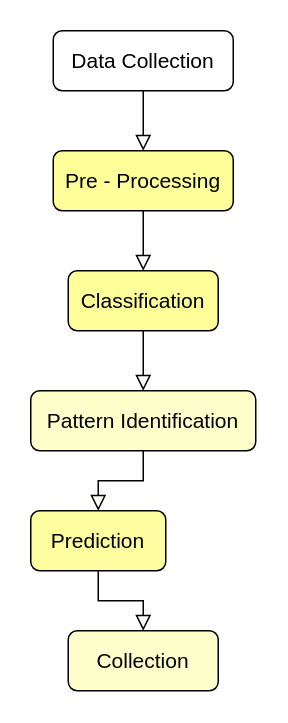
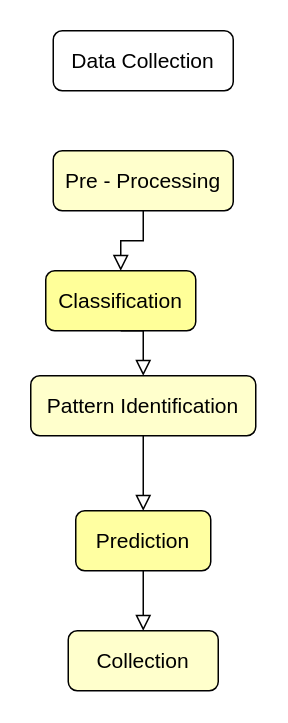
  <mxCell id="0" />
  <mxCell id="1" parent="0" />
- <mxCell id="2" value="&lt;font style=&quot;font-size: 14px;&quot;&gt;Pattern Identification&lt;/font&gt;" style="rounded=1;whiteSpace=wrap;html=1;fontSize=12;glass=0;strokeWidth=1;shadow=0;fillColor=#FFFFCC;" vertex="1" parent="1"><mxGeometry x="20" width="150" height="40" as="geometry" y="260" /></mxCell>
+ <mxCell id="2" value="&lt;font style=&quot;font-size: 14px;&quot;&gt;Pattern Identification&lt;/font&gt;" style="rounded=1;whiteSpace=wrap;html=1;fontSize=12;glass=0;strokeWidth=1;shadow=0;fillColor=#FFFFCC;" vertex="1" parent="1"><mxGeometry x="20" y="250" width="150" height="40" as="geometry" /></mxCell>
  <mxCell id="3" value="&lt;font style=&quot;font-size: 14px;&quot;&gt;Data Collection&lt;/font&gt;" style="rounded=1;whiteSpace=wrap;html=1;fontSize=12;glass=0;strokeWidth=1;shadow=0;fillColor=#ffffff;" parent="1" vertex="1"><mxGeometry x="35" y="20" width="120" height="40" as="geometry" /></mxCell>
- <mxCell id="4" value="&lt;font style=&quot;font-size: 14px;&quot;&gt;Classification&lt;/font&gt;" style="rounded=1;whiteSpace=wrap;html=1;fontSize=12;glass=0;strokeWidth=1;shadow=0;fillColor=#FFFF99;" vertex="1" parent="1"><mxGeometry x="45" y="180" width="100" height="40" as="geometry" /></mxCell>
- <mxCell id="5" value="&lt;font style=&quot;font-size: 14px;&quot;&gt;Prediction&lt;/font&gt;" style="rounded=1;whiteSpace=wrap;html=1;fontSize=12;glass=0;strokeWidth=1;shadow=0;fillColor=#FFFFA1;" vertex="1" parent="1"><mxGeometry x="20" y="340" width="90" height="40" as="geometry" /></mxCell>
+ <mxCell id="4" value="&lt;font style=&quot;font-size: 14px;&quot;&gt;Classification&lt;/font&gt;" style="rounded=1;whiteSpace=wrap;html=1;fontSize=12;glass=0;strokeWidth=1;shadow=0;fillColor=#FFFF99;" vertex="1" parent="1"><mxGeometry x="30" y="180" width="100" height="40" as="geometry" /></mxCell>
+ <mxCell id="5" value="&lt;font style=&quot;font-size: 14px;&quot;&gt;Prediction&lt;/font&gt;" style="rounded=1;whiteSpace=wrap;html=1;fontSize=12;glass=0;strokeWidth=1;shadow=0;fillColor=#FFFFA1;" vertex="1" parent="1"><mxGeometry x="50" y="340" width="90" height="40" as="geometry" /></mxCell>
  <mxCell id="6" value="&lt;font style=&quot;font-size: 14px;&quot;&gt;Collection&lt;/font&gt;" style="rounded=1;whiteSpace=wrap;html=1;fontSize=12;glass=0;strokeWidth=1;shadow=0;fillColor=#FFFFCC;" vertex="1" parent="1"><mxGeometry x="45" y="420" width="100" height="40" as="geometry" /></mxCell>
  <mxCell id="7" value="" style="rounded=0;html=1;jettySize=auto;orthogonalLoop=1;fontSize=11;endArrow=block;endFill=0;endSize=8;strokeWidth=1;shadow=0;labelBackgroundColor=none;edgeStyle=orthogonalEdgeStyle;entryX=0.5;entryY=0;entryDx=0;entryDy=0;exitX=0.5;exitY=1;exitDx=0;exitDy=0;" edge="1" parent="1" source="12" target="4"><mxGeometry relative="1" as="geometry"><mxPoint x="95" y="170" as="sourcePoint" /><mxPoint x="105" y="140" as="targetPoint" /></mxGeometry></mxCell>
  <mxCell id="8" value="" style="rounded=0;html=1;jettySize=auto;orthogonalLoop=1;fontSize=11;endArrow=block;endFill=0;endSize=8;strokeWidth=1;shadow=0;labelBackgroundColor=none;edgeStyle=orthogonalEdgeStyle;entryX=0.5;entryY=0;entryDx=0;entryDy=0;exitX=0.5;exitY=1;exitDx=0;exitDy=0;" edge="1" parent="1" source="4" target="2"><mxGeometry relative="1" as="geometry"><mxPoint x="95" as="sourcePoint" y="260" /><mxPoint x="105" y="230" as="targetPoint" /></mxGeometry></mxCell>
  <mxCell id="9" value="" style="rounded=0;html=1;jettySize=auto;orthogonalLoop=1;fontSize=11;endArrow=block;endFill=0;endSize=8;strokeWidth=1;shadow=0;labelBackgroundColor=none;edgeStyle=orthogonalEdgeStyle;entryX=0.5;entryY=0;entryDx=0;entryDy=0;exitX=0.5;exitY=1;exitDx=0;exitDy=0;" edge="1" parent="1" source="2" target="5"><mxGeometry relative="1" as="geometry"><mxPoint x="105" y="270" as="sourcePoint" /><mxPoint x="105" y="320" as="targetPoint" /></mxGeometry></mxCell>
  <mxCell id="10" value="" style="rounded=0;html=1;jettySize=auto;orthogonalLoop=1;fontSize=11;endArrow=block;endFill=0;endSize=8;strokeWidth=1;shadow=0;labelBackgroundColor=none;edgeStyle=orthogonalEdgeStyle;entryX=0.5;entryY=0;entryDx=0;entryDy=0;exitX=0.5;exitY=1;exitDx=0;exitDy=0;" edge="1" parent="1" source="5" target="6"><mxGeometry relative="1" as="geometry"><mxPoint x="95" y="450" as="sourcePoint" /><mxPoint x="105" y="410" as="targetPoint" /></mxGeometry></mxCell>
  <mxCell id="11" value="" style="rounded=0;html=1;jettySize=auto;orthogonalLoop=1;fontSize=11;endArrow=block;endFill=0;endSize=8;strokeWidth=1;shadow=0;labelBackgroundColor=none;edgeStyle=orthogonalEdgeStyle;exitX=0.5;exitY=1;exitDx=0;exitDy=0;startArrow=none;" edge="1" parent="1" source="12"><mxGeometry relative="1" as="geometry"><mxPoint x="105" y="170" as="sourcePoint" /><mxPoint x="95" y="120" as="targetPoint" /></mxGeometry></mxCell>
- <mxCell id="12" value="&lt;font style=&quot;font-size: 14px;&quot;&gt;Pre - Processing&lt;/font&gt;" style="rounded=1;whiteSpace=wrap;html=1;fontSize=12;glass=0;strokeWidth=1;shadow=0;fillColor=#ffff99;" vertex="1" parent="1"><mxGeometry x="35" y="100" width="120" height="40" as="geometry" /></mxCell>
- <mxCell id="13" value="" style="rounded=0;html=1;jettySize=auto;orthogonalLoop=1;fontSize=11;endArrow=block;endFill=0;endSize=8;strokeWidth=1;shadow=0;labelBackgroundColor=none;edgeStyle=orthogonalEdgeStyle;entryX=0.5;entryY=0;entryDx=0;entryDy=0;exitX=0.5;exitY=1;exitDx=0;exitDy=0;" edge="1" parent="1" source="3" target="12"><mxGeometry relative="1" as="geometry"><mxPoint x="105" y="150" as="sourcePoint" /><mxPoint x="105" y="190" as="targetPoint" /></mxGeometry></mxCell>
+ <mxCell id="12" value="&lt;font style=&quot;font-size: 14px;&quot;&gt;Pre - Processing&lt;/font&gt;" style="rounded=1;whiteSpace=wrap;html=1;fontSize=12;glass=0;strokeWidth=1;shadow=0;fillColor=#FFFFCC;" vertex="1" parent="1"><mxGeometry x="35" y="100" width="120" height="40" as="geometry" /></mxCell>
